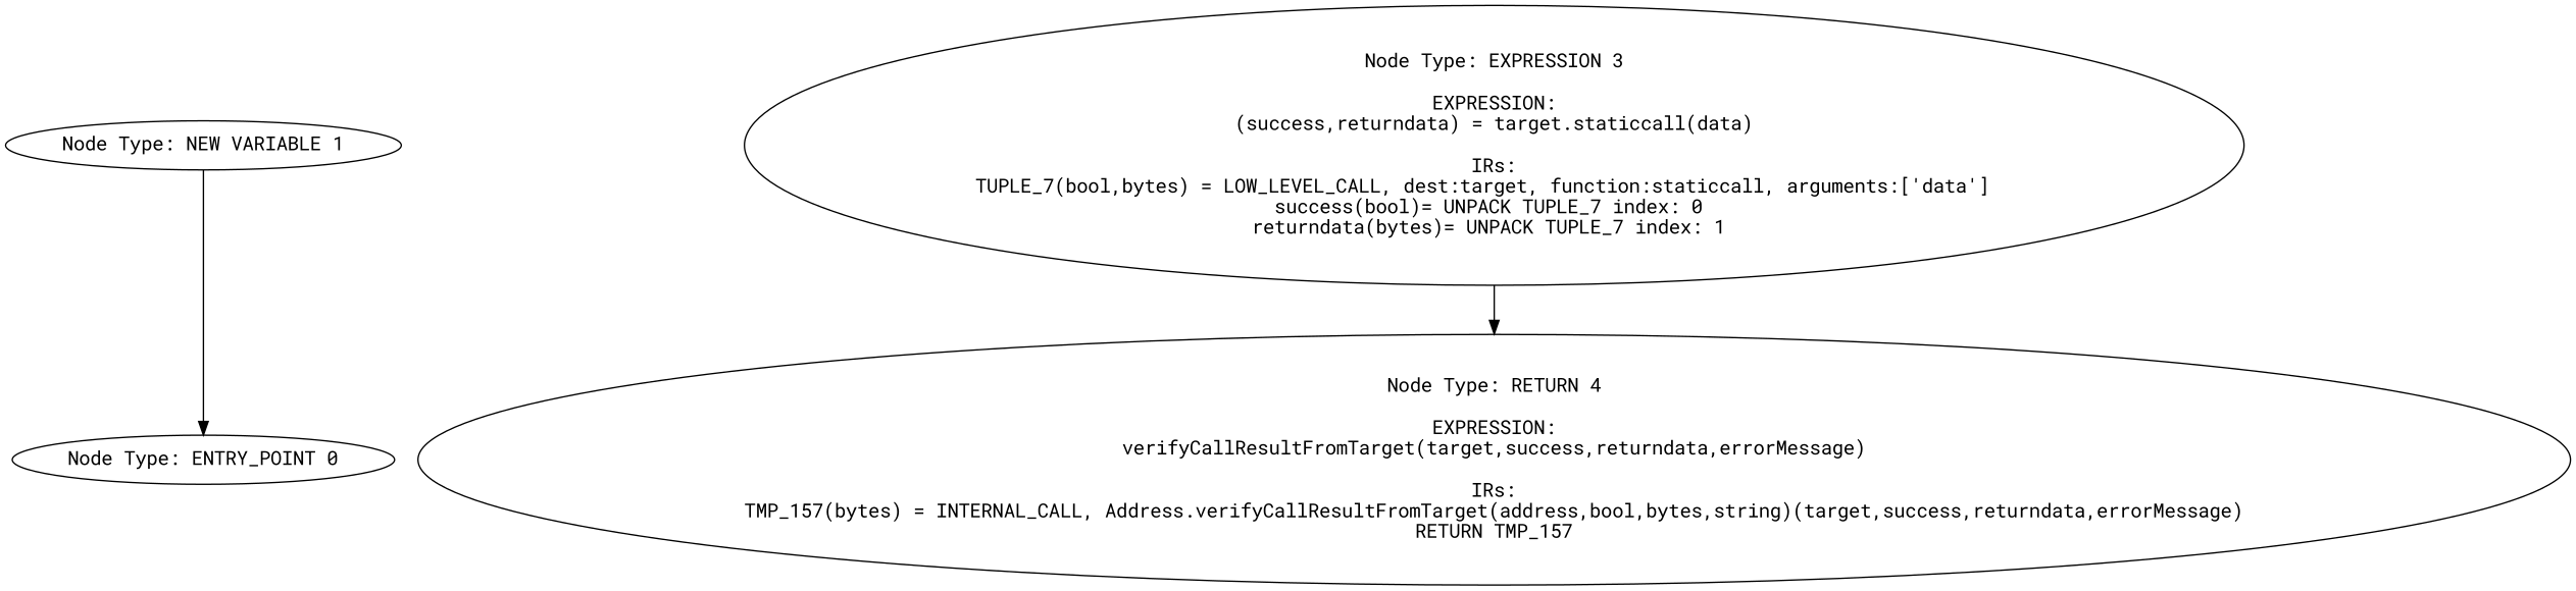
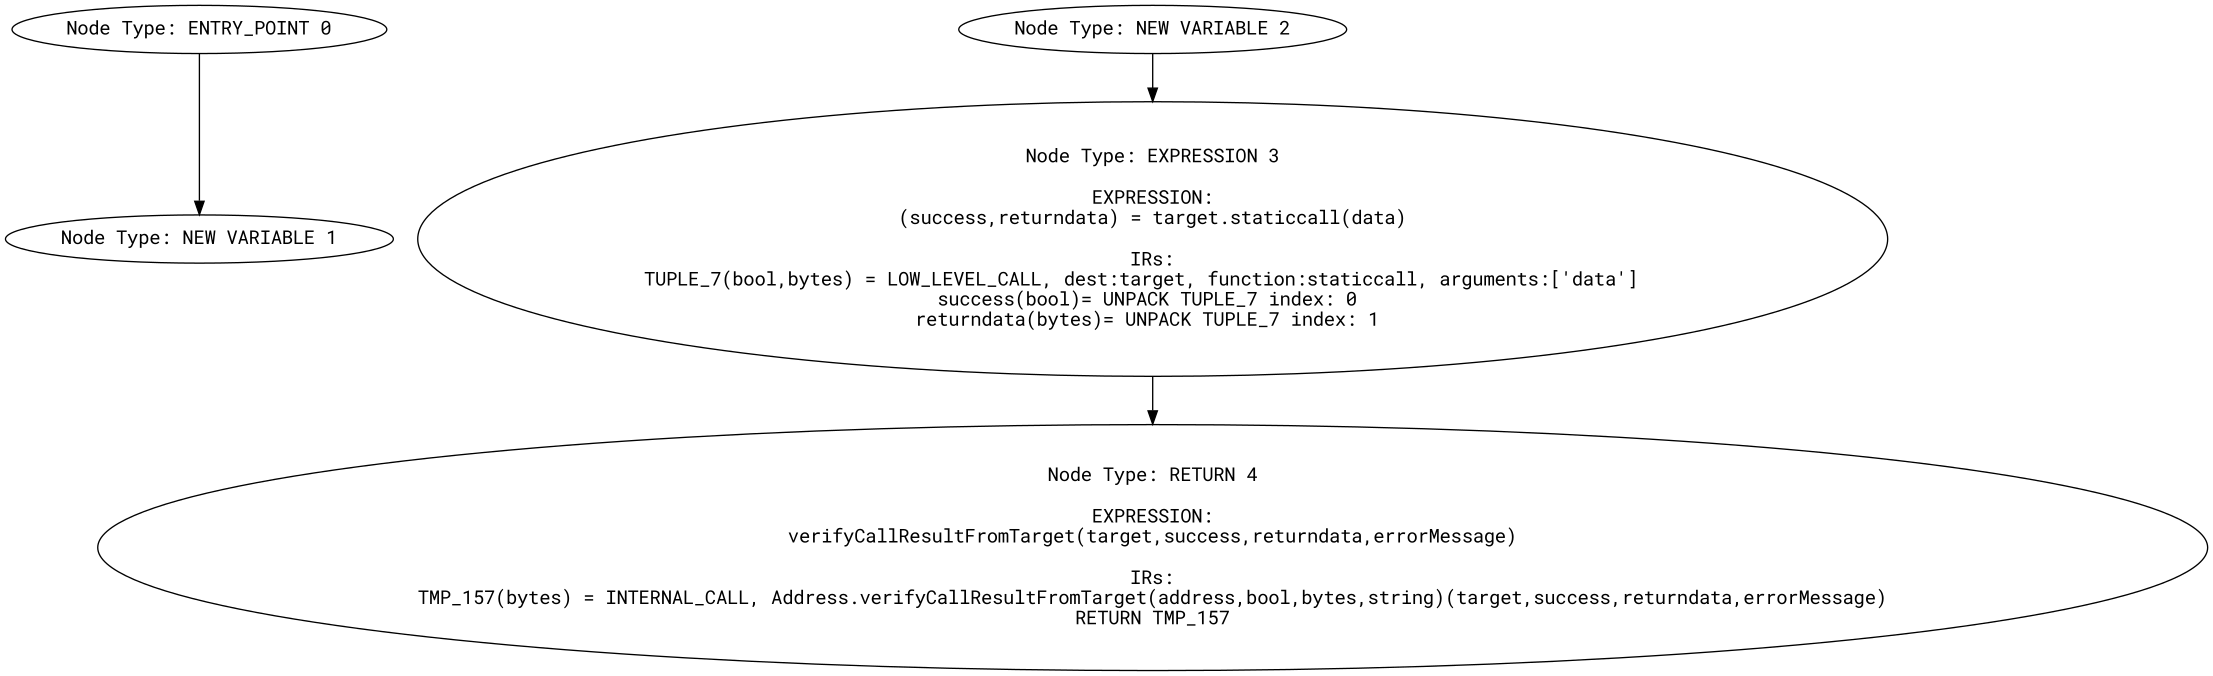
  digraph {
    fontname="Roboto Mono"
    node [fontname="Roboto Mono"]
    edge [fontname="Roboto Mono" style=solid]
    n1 [label="Node Type: ENTRY_POINT 0\n"]
    n2 [label="Node Type: NEW VARIABLE 1\n"]
+   n3 [label="Node Type: NEW VARIABLE 2\n"]
    n4 [label="Node Type: EXPRESSION 3\n\nEXPRESSION:\n(success,returndata) = target.staticcall(data)\n\nIRs:\nTUPLE_7(bool,bytes) = LOW_LEVEL_CALL, dest:target, function:staticcall, arguments:['data']  \nsuccess(bool)= UNPACK TUPLE_7 index: 0 \nreturndata(bytes)= UNPACK TUPLE_7 index: 1 "]
    n5 [label="Node Type: RETURN 4\n\nEXPRESSION:\nverifyCallResultFromTarget(target,success,returndata,errorMessage)\n\nIRs:\nTMP_157(bytes) = INTERNAL_CALL, Address.verifyCallResultFromTarget(address,bool,bytes,string)(target,success,returndata,errorMessage)\nRETURN TMP_157"]
-   n2 -> n1
+   n1 -> n2
+   n3 -> n4
    n4 -> n5
  }
